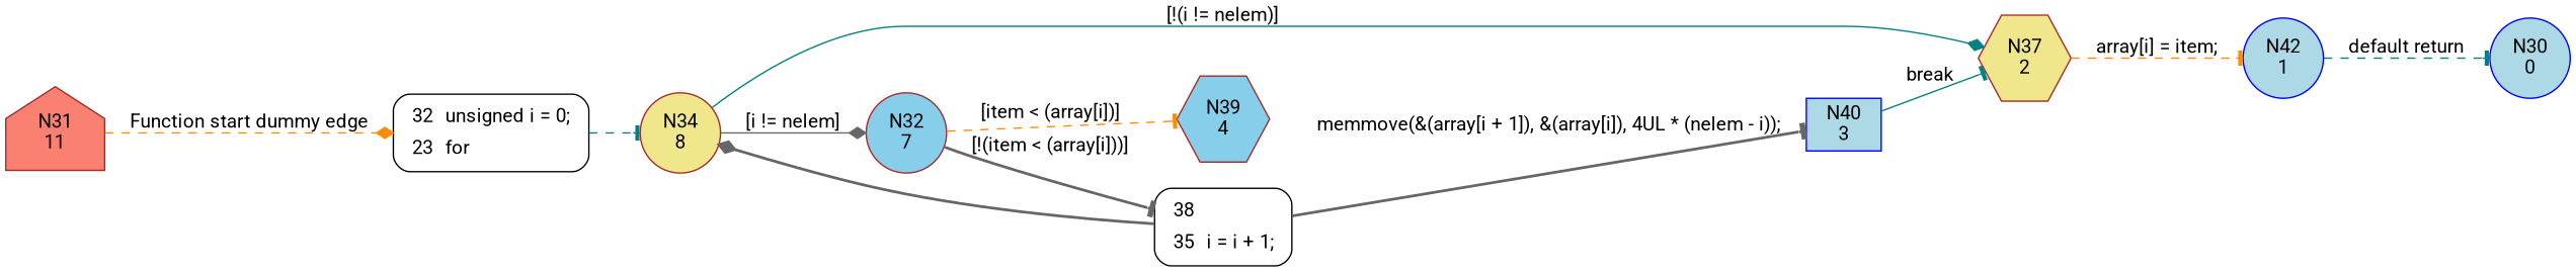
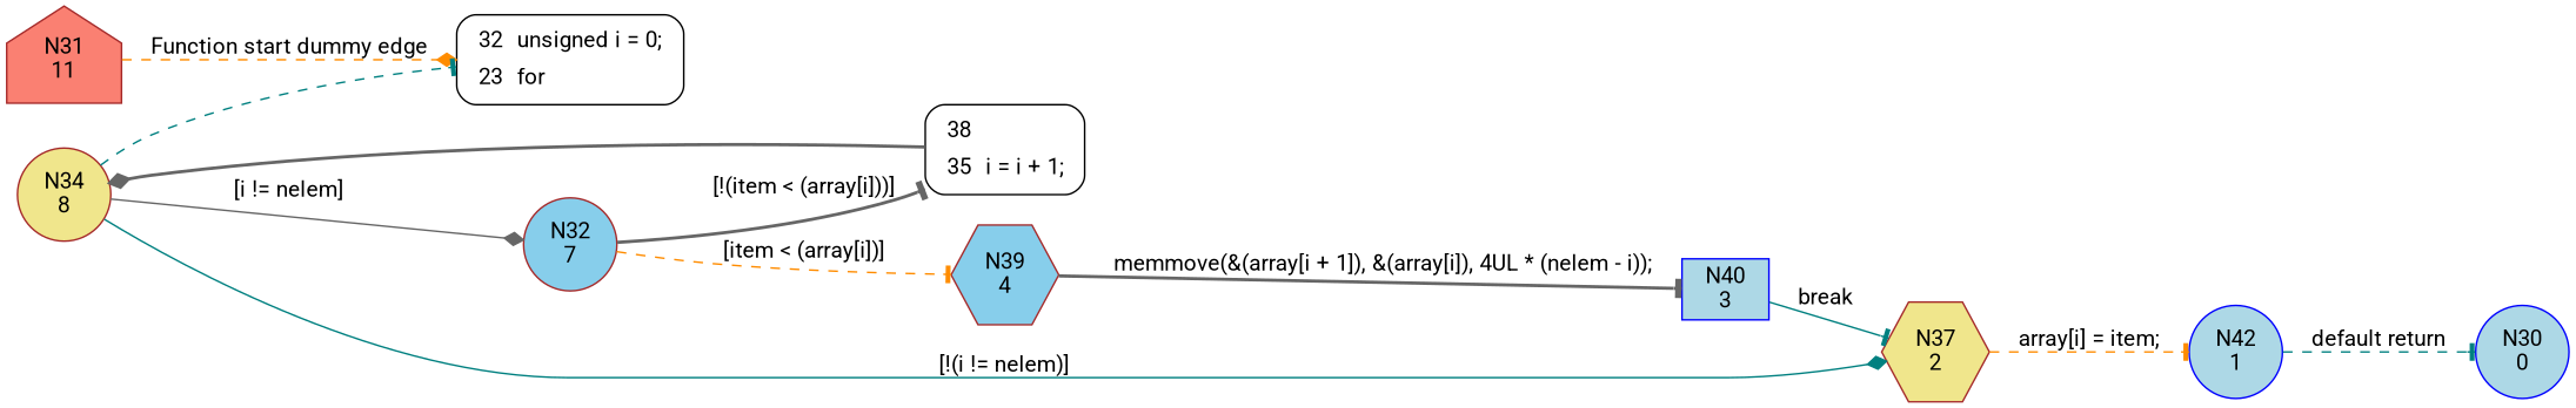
  digraph {
    fontname=Roboto
    rankdir=LR
    node [color=brown fillcolor=lightblue fontname=Roboto shape=circle style=filled]
    edge [arrowhead=tee color=teal fontname=Roboto style=dashed]
    n1 [fillcolor=salmon label="N31\n11" shape=house]
    n2 [fillcolor=white label=<<table border="0" cellborder="0" cellpadding="3" bgcolor="white"><tr><td align="right">32</td><td align="left">unsigned i = 0;</td></tr><tr><td align="right">23</td><td align="left">for</td></tr></table>> penwidth=1 shape=Mrecord style="filled,bold" color=""]
    n3 [fillcolor=khaki label="N34\n8"]
    n4 [fillcolor=skyblue label="N32\n7"]
    n5 [fillcolor=khaki label="N37\n2" shape=hexagon]
    n6 [fillcolor=skyblue label="N39\n4" shape=hexagon]
    n7 [fillcolor=white label=<<table border="0" cellborder="0" cellpadding="3" bgcolor="white"><tr><td align="right">38</td><td align="left"></td></tr><tr><td align="right">35</td><td align="left">i = i + 1;</td></tr></table>> penwidth=1 shape=Mrecord style="filled,bold" color=""]
    n8 [color=blue label="N42\n1"]
    n9 [color=blue label="N40\n3" shape=box]
    n10 [color=blue label="N30\n0"]
    n1 -> n2 [arrowhead=diamond color=darkorange label="Function start dummy edge"]
-   n2 -> n3
+   n3 -> n2
    n3 -> n4 [arrowhead=diamond color=gray40 label="[i != nelem]" style=solid]
    n3 -> n5 [arrowhead=diamond label="[!(i != nelem)]" style=solid]
    n4 -> n6 [color=darkorange label="[item < (array[i])]"]
    n4 -> n7 [color=gray40 label="[!(item < (array[i]))]" style=bold]
    n5 -> n8 [color=darkorange label="array[i] = item;"]
-   n7 -> n9 [color=gray40 label="memmove(&(array[i + 1]), &(array[i]), 4UL * (nelem - i));" style=bold]
+   n6 -> n9 [color=gray40 label="memmove(&(array[i + 1]), &(array[i]), 4UL * (nelem - i));" style=bold]
    n7 -> n3 [arrowhead=diamond color=gray40 style=bold]
    n8 -> n10 [label="default return"]
    n9 -> n5 [label=break style=solid]
  }
